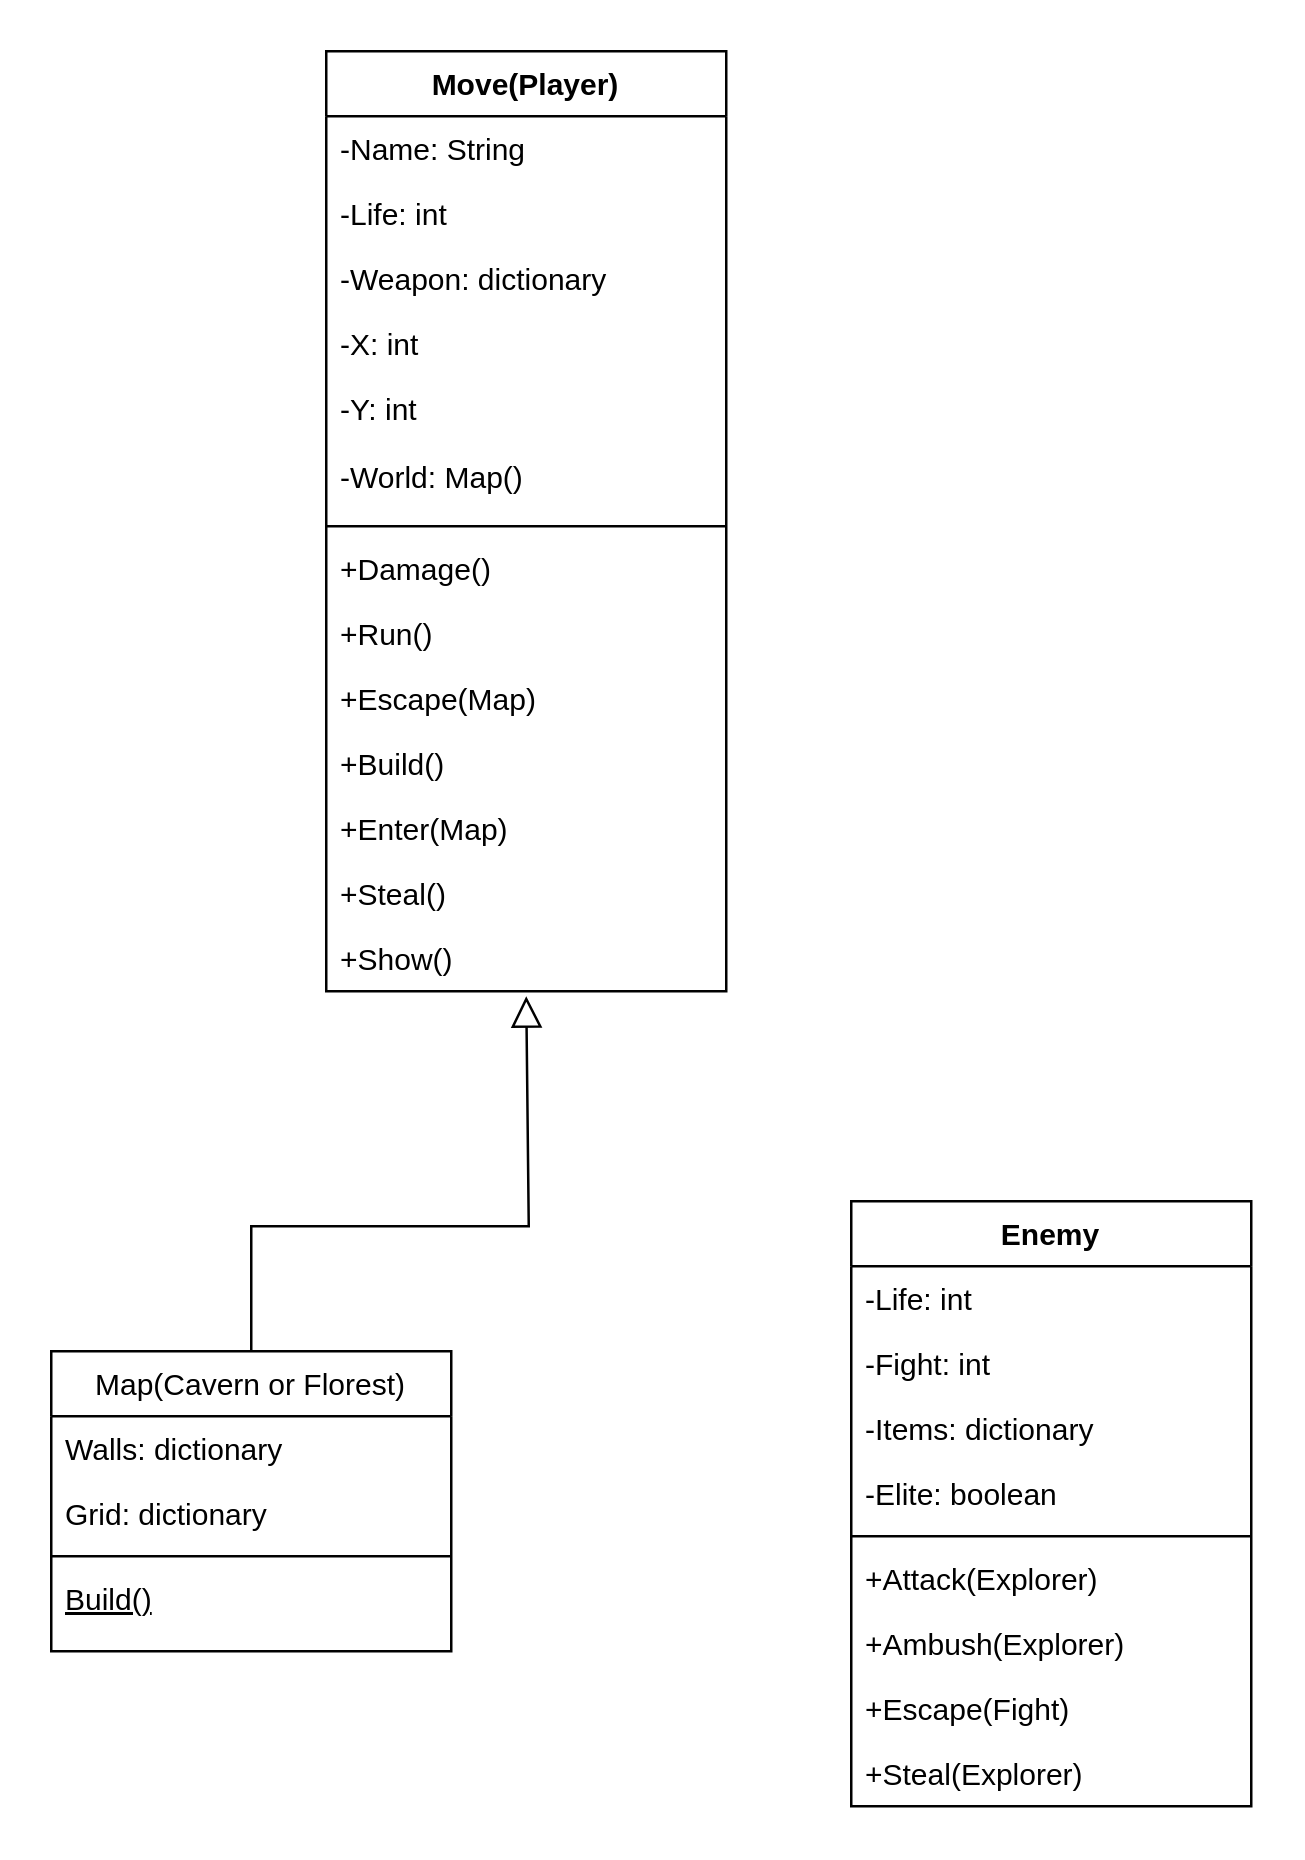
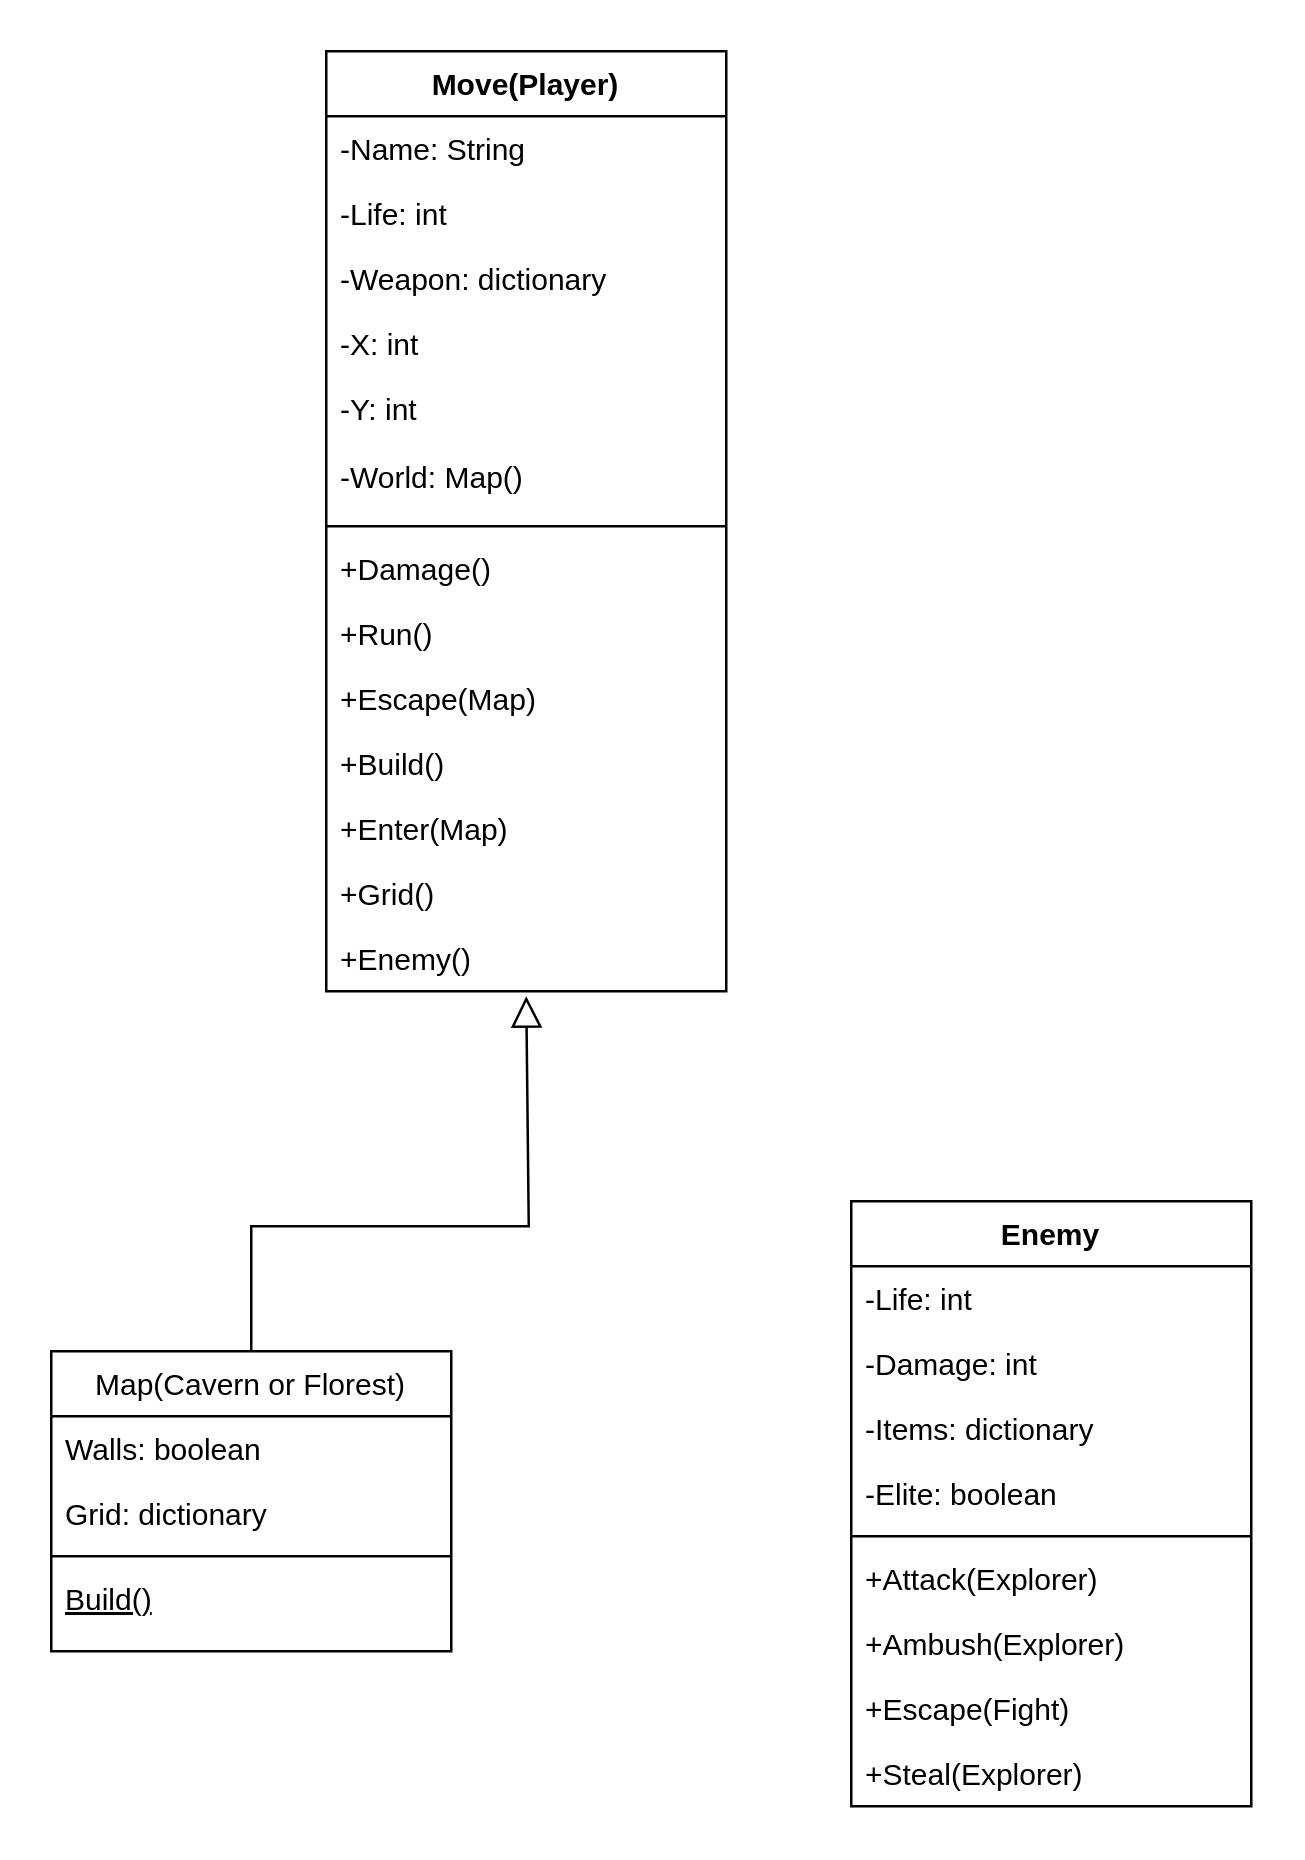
  <mxCell id="0" />
  <mxCell id="1" parent="0" />
  <mxCell id="2" value="Map(Cavern or Florest)" style="swimlane;fontStyle=0;align=center;verticalAlign=top;childLayout=stackLayout;horizontal=1;startSize=26;horizontalStack=0;resizeParent=1;resizeLast=0;collapsible=1;marginBottom=0;rounded=0;shadow=0;strokeWidth=1;" parent="1" vertex="1"><mxGeometry x="20" y="540" width="160" height="120" as="geometry"><mxRectangle x="130" y="380" width="160" height="26" as="alternateBounds" /></mxGeometry></mxCell>
- <mxCell id="3" value="Walls: dictionary" style="text;align=left;verticalAlign=top;spacingLeft=4;spacingRight=4;overflow=hidden;rotatable=0;points=[[0,0.5],[1,0.5]];portConstraint=eastwest;" parent="2" vertex="1"><mxGeometry y="26" width="160" height="26" as="geometry" /></mxCell>
+ <mxCell id="3" value="Walls: boolean" style="text;align=left;verticalAlign=top;spacingLeft=4;spacingRight=4;overflow=hidden;rotatable=0;points=[[0,0.5],[1,0.5]];portConstraint=eastwest;" parent="2" vertex="1"><mxGeometry y="26" width="160" height="26" as="geometry" /></mxCell>
  <mxCell id="4" value="Grid: dictionary" style="text;align=left;verticalAlign=top;spacingLeft=4;spacingRight=4;overflow=hidden;rotatable=0;points=[[0,0.5],[1,0.5]];portConstraint=eastwest;rounded=0;shadow=0;html=0;" parent="2" vertex="1"><mxGeometry y="52" width="160" height="26" as="geometry" /></mxCell>
  <mxCell id="5" value="" style="line;html=1;strokeWidth=1;align=left;verticalAlign=middle;spacingTop=-1;spacingLeft=3;spacingRight=3;rotatable=0;labelPosition=right;points=[];portConstraint=eastwest;" parent="2" vertex="1"><mxGeometry y="78" width="160" height="8" as="geometry" /></mxCell>
  <mxCell id="6" value="Build()" style="text;align=left;verticalAlign=top;spacingLeft=4;spacingRight=4;overflow=hidden;rotatable=0;points=[[0,0.5],[1,0.5]];portConstraint=eastwest;fontStyle=4" parent="2" vertex="1"><mxGeometry y="86" width="160" height="26" as="geometry" /></mxCell>
  <mxCell id="7" value="" style="endArrow=block;endSize=10;endFill=0;shadow=0;strokeWidth=1;rounded=0;edgeStyle=orthogonalEdgeStyle;elbow=vertical;" parent="1" source="2" edge="1"><mxGeometry width="160" relative="1" as="geometry"><mxPoint x="110" y="193" as="sourcePoint" /><mxPoint x="210" y="398" as="targetPoint" /><Array as="points"><mxPoint x="100" y="490" /><mxPoint x="211" y="490" /></Array></mxGeometry></mxCell>
  <mxCell id="8" value="Enemy" style="swimlane;fontStyle=1;childLayout=stackLayout;horizontal=1;startSize=26;horizontalStack=0;resizeParent=1;resizeParentMax=0;resizeLast=0;collapsible=1;marginBottom=0;" vertex="1" parent="1"><mxGeometry x="340" y="480" width="160" height="242" as="geometry" /></mxCell>
  <mxCell id="9" value="-Life: int" style="text;strokeColor=none;fillColor=none;align=left;verticalAlign=top;spacingLeft=4;spacingRight=4;overflow=hidden;rotatable=0;points=[[0,0.5],[1,0.5]];portConstraint=eastwest;" vertex="1" parent="8"><mxGeometry y="26" width="160" height="26" as="geometry" /></mxCell>
- <mxCell id="10" value="-Fight: int" style="text;strokeColor=none;fillColor=none;align=left;verticalAlign=top;spacingLeft=4;spacingRight=4;overflow=hidden;rotatable=0;points=[[0,0.5],[1,0.5]];portConstraint=eastwest;" vertex="1" parent="8"><mxGeometry y="52" width="160" height="26" as="geometry" /></mxCell>
+ <mxCell id="10" value="-Damage: int" style="text;strokeColor=none;fillColor=none;align=left;verticalAlign=top;spacingLeft=4;spacingRight=4;overflow=hidden;rotatable=0;points=[[0,0.5],[1,0.5]];portConstraint=eastwest;" vertex="1" parent="8"><mxGeometry y="52" width="160" height="26" as="geometry" /></mxCell>
  <mxCell id="11" value="-Items: dictionary" style="text;strokeColor=none;fillColor=none;align=left;verticalAlign=top;spacingLeft=4;spacingRight=4;overflow=hidden;rotatable=0;points=[[0,0.5],[1,0.5]];portConstraint=eastwest;" vertex="1" parent="8"><mxGeometry y="78" width="160" height="26" as="geometry" /></mxCell>
  <mxCell id="12" value="-Elite: boolean" style="text;strokeColor=none;fillColor=none;align=left;verticalAlign=top;spacingLeft=4;spacingRight=4;overflow=hidden;rotatable=0;points=[[0,0.5],[1,0.5]];portConstraint=eastwest;" vertex="1" parent="8"><mxGeometry y="104" width="160" height="26" as="geometry" /></mxCell>
  <mxCell id="13" value="" style="line;strokeWidth=1;fillColor=none;align=left;verticalAlign=middle;spacingTop=-1;spacingLeft=3;spacingRight=3;rotatable=0;labelPosition=right;points=[];portConstraint=eastwest;" vertex="1" parent="8"><mxGeometry y="130" width="160" height="8" as="geometry" /></mxCell>
  <mxCell id="14" value="+Attack(Explorer)" style="text;strokeColor=none;fillColor=none;align=left;verticalAlign=top;spacingLeft=4;spacingRight=4;overflow=hidden;rotatable=0;points=[[0,0.5],[1,0.5]];portConstraint=eastwest;" vertex="1" parent="8"><mxGeometry y="138" width="160" height="26" as="geometry" /></mxCell>
  <mxCell id="15" value="+Ambush(Explorer)" style="text;strokeColor=none;fillColor=none;align=left;verticalAlign=top;spacingLeft=4;spacingRight=4;overflow=hidden;rotatable=0;points=[[0,0.5],[1,0.5]];portConstraint=eastwest;" vertex="1" parent="8"><mxGeometry y="164" width="160" height="26" as="geometry" /></mxCell>
  <mxCell id="16" value="+Escape(Fight)" style="text;strokeColor=none;fillColor=none;align=left;verticalAlign=top;spacingLeft=4;spacingRight=4;overflow=hidden;rotatable=0;points=[[0,0.5],[1,0.5]];portConstraint=eastwest;" vertex="1" parent="8"><mxGeometry y="190" width="160" height="26" as="geometry" /></mxCell>
  <mxCell id="17" value="+Steal(Explorer)" style="text;strokeColor=none;fillColor=none;align=left;verticalAlign=top;spacingLeft=4;spacingRight=4;overflow=hidden;rotatable=0;points=[[0,0.5],[1,0.5]];portConstraint=eastwest;" vertex="1" parent="8"><mxGeometry y="216" width="160" height="26" as="geometry" /></mxCell>
  <mxCell id="18" value="Move(Player)" style="swimlane;fontStyle=1;childLayout=stackLayout;horizontal=1;startSize=26;horizontalStack=0;resizeParent=1;resizeParentMax=0;resizeLast=0;collapsible=1;marginBottom=0;" vertex="1" parent="1"><mxGeometry x="130" y="20" width="160" height="376" as="geometry" /></mxCell>
  <mxCell id="19" value="-Name: String" style="text;strokeColor=none;fillColor=none;align=left;verticalAlign=top;spacingLeft=4;spacingRight=4;overflow=hidden;rotatable=0;points=[[0,0.5],[1,0.5]];portConstraint=eastwest;" vertex="1" parent="18"><mxGeometry y="26" width="160" height="26" as="geometry" /></mxCell>
  <mxCell id="20" value="-Life: int" style="text;strokeColor=none;fillColor=none;align=left;verticalAlign=top;spacingLeft=4;spacingRight=4;overflow=hidden;rotatable=0;points=[[0,0.5],[1,0.5]];portConstraint=eastwest;" vertex="1" parent="18"><mxGeometry y="52" width="160" height="26" as="geometry" /></mxCell>
  <mxCell id="21" value="-Weapon: dictionary" style="text;strokeColor=none;fillColor=none;align=left;verticalAlign=top;spacingLeft=4;spacingRight=4;overflow=hidden;rotatable=0;points=[[0,0.5],[1,0.5]];portConstraint=eastwest;" vertex="1" parent="18"><mxGeometry y="78" width="160" height="26" as="geometry" /></mxCell>
  <mxCell id="22" value="-X: int" style="text;strokeColor=none;fillColor=none;align=left;verticalAlign=top;spacingLeft=4;spacingRight=4;overflow=hidden;rotatable=0;points=[[0,0.5],[1,0.5]];portConstraint=eastwest;" vertex="1" parent="18"><mxGeometry y="104" width="160" height="26" as="geometry" /></mxCell>
  <mxCell id="23" value="-Y: int" style="text;strokeColor=none;fillColor=none;align=left;verticalAlign=top;spacingLeft=4;spacingRight=4;overflow=hidden;rotatable=0;points=[[0,0.5],[1,0.5]];portConstraint=eastwest;" vertex="1" parent="18"><mxGeometry y="130" width="160" height="26" as="geometry" /></mxCell>
  <mxCell id="24" value="-World: Map()" style="text;strokeColor=none;align=left;fillColor=none;html=1;verticalAlign=middle;whiteSpace=wrap;rounded=0;spacingLeft=4;spacingRight=4;" vertex="1" parent="18"><mxGeometry y="156" width="160" height="30" as="geometry" /></mxCell>
  <mxCell id="25" value="" style="line;html=1;strokeWidth=1;align=left;verticalAlign=middle;spacingTop=-1;spacingLeft=3;spacingRight=3;rotatable=0;labelPosition=right;points=[];portConstraint=eastwest;" parent="18" vertex="1"><mxGeometry y="186" width="160" height="8" as="geometry" /></mxCell>
  <mxCell id="26" value="+Damage()" style="text;strokeColor=none;fillColor=none;align=left;verticalAlign=top;spacingLeft=4;spacingRight=4;overflow=hidden;rotatable=0;points=[[0,0.5],[1,0.5]];portConstraint=eastwest;" vertex="1" parent="18"><mxGeometry y="194" width="160" height="26" as="geometry" /></mxCell>
  <mxCell id="27" value="+Run()" style="text;strokeColor=none;fillColor=none;align=left;verticalAlign=top;spacingLeft=4;spacingRight=4;overflow=hidden;rotatable=0;points=[[0,0.5],[1,0.5]];portConstraint=eastwest;" vertex="1" parent="18"><mxGeometry y="220" width="160" height="26" as="geometry" /></mxCell>
  <mxCell id="28" value="+Escape(Map)" style="text;strokeColor=none;fillColor=none;align=left;verticalAlign=top;spacingLeft=4;spacingRight=4;overflow=hidden;rotatable=0;points=[[0,0.5],[1,0.5]];portConstraint=eastwest;" vertex="1" parent="18"><mxGeometry y="246" width="160" height="26" as="geometry" /></mxCell>
  <mxCell id="29" value="+Build()" style="text;strokeColor=none;fillColor=none;align=left;verticalAlign=top;spacingLeft=4;spacingRight=4;overflow=hidden;rotatable=0;points=[[0,0.5],[1,0.5]];portConstraint=eastwest;" vertex="1" parent="18"><mxGeometry y="272" width="160" height="26" as="geometry" /></mxCell>
  <mxCell id="30" value="+Enter(Map)" style="text;strokeColor=none;fillColor=none;align=left;verticalAlign=top;spacingLeft=4;spacingRight=4;overflow=hidden;rotatable=0;points=[[0,0.5],[1,0.5]];portConstraint=eastwest;" vertex="1" parent="18"><mxGeometry y="298" width="160" height="26" as="geometry" /></mxCell>
- <mxCell id="31" value="+Steal()" style="text;strokeColor=none;fillColor=none;align=left;verticalAlign=top;spacingLeft=4;spacingRight=4;overflow=hidden;rotatable=0;points=[[0,0.5],[1,0.5]];portConstraint=eastwest;" vertex="1" parent="18"><mxGeometry y="324" width="160" height="26" as="geometry" /></mxCell>
- <mxCell id="32" value="+Show()" style="text;strokeColor=none;fillColor=none;align=left;verticalAlign=top;spacingLeft=4;spacingRight=4;overflow=hidden;rotatable=0;points=[[0,0.5],[1,0.5]];portConstraint=eastwest;" vertex="1" parent="18"><mxGeometry y="350" width="160" height="26" as="geometry" /></mxCell>
+ <mxCell id="31" value="+Grid()" style="text;strokeColor=none;fillColor=none;align=left;verticalAlign=top;spacingLeft=4;spacingRight=4;overflow=hidden;rotatable=0;points=[[0,0.5],[1,0.5]];portConstraint=eastwest;" vertex="1" parent="18"><mxGeometry y="324" width="160" height="26" as="geometry" /></mxCell>
+ <mxCell id="32" value="+Enemy()" style="text;strokeColor=none;fillColor=none;align=left;verticalAlign=top;spacingLeft=4;spacingRight=4;overflow=hidden;rotatable=0;points=[[0,0.5],[1,0.5]];portConstraint=eastwest;" vertex="1" parent="18"><mxGeometry y="350" width="160" height="26" as="geometry" /></mxCell>
